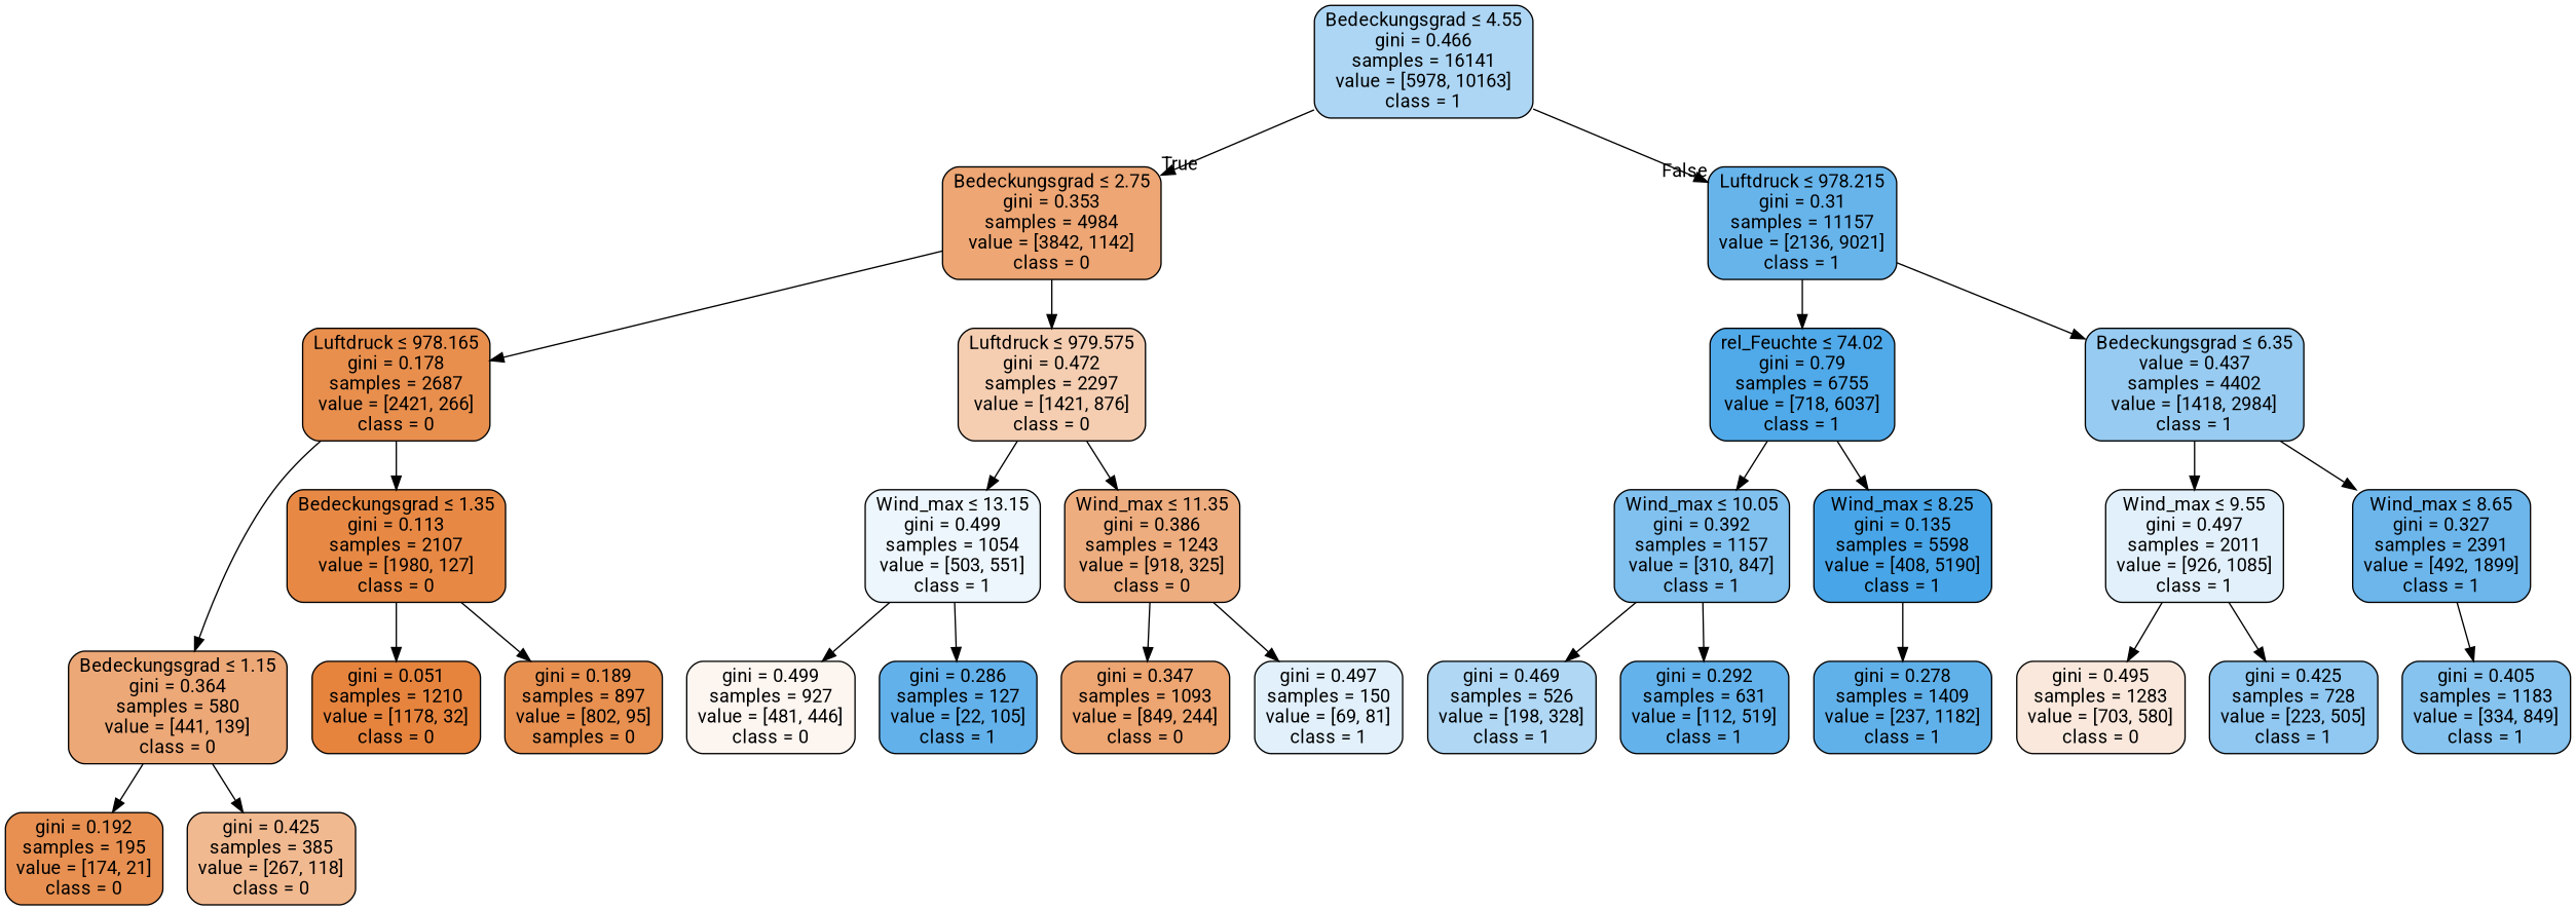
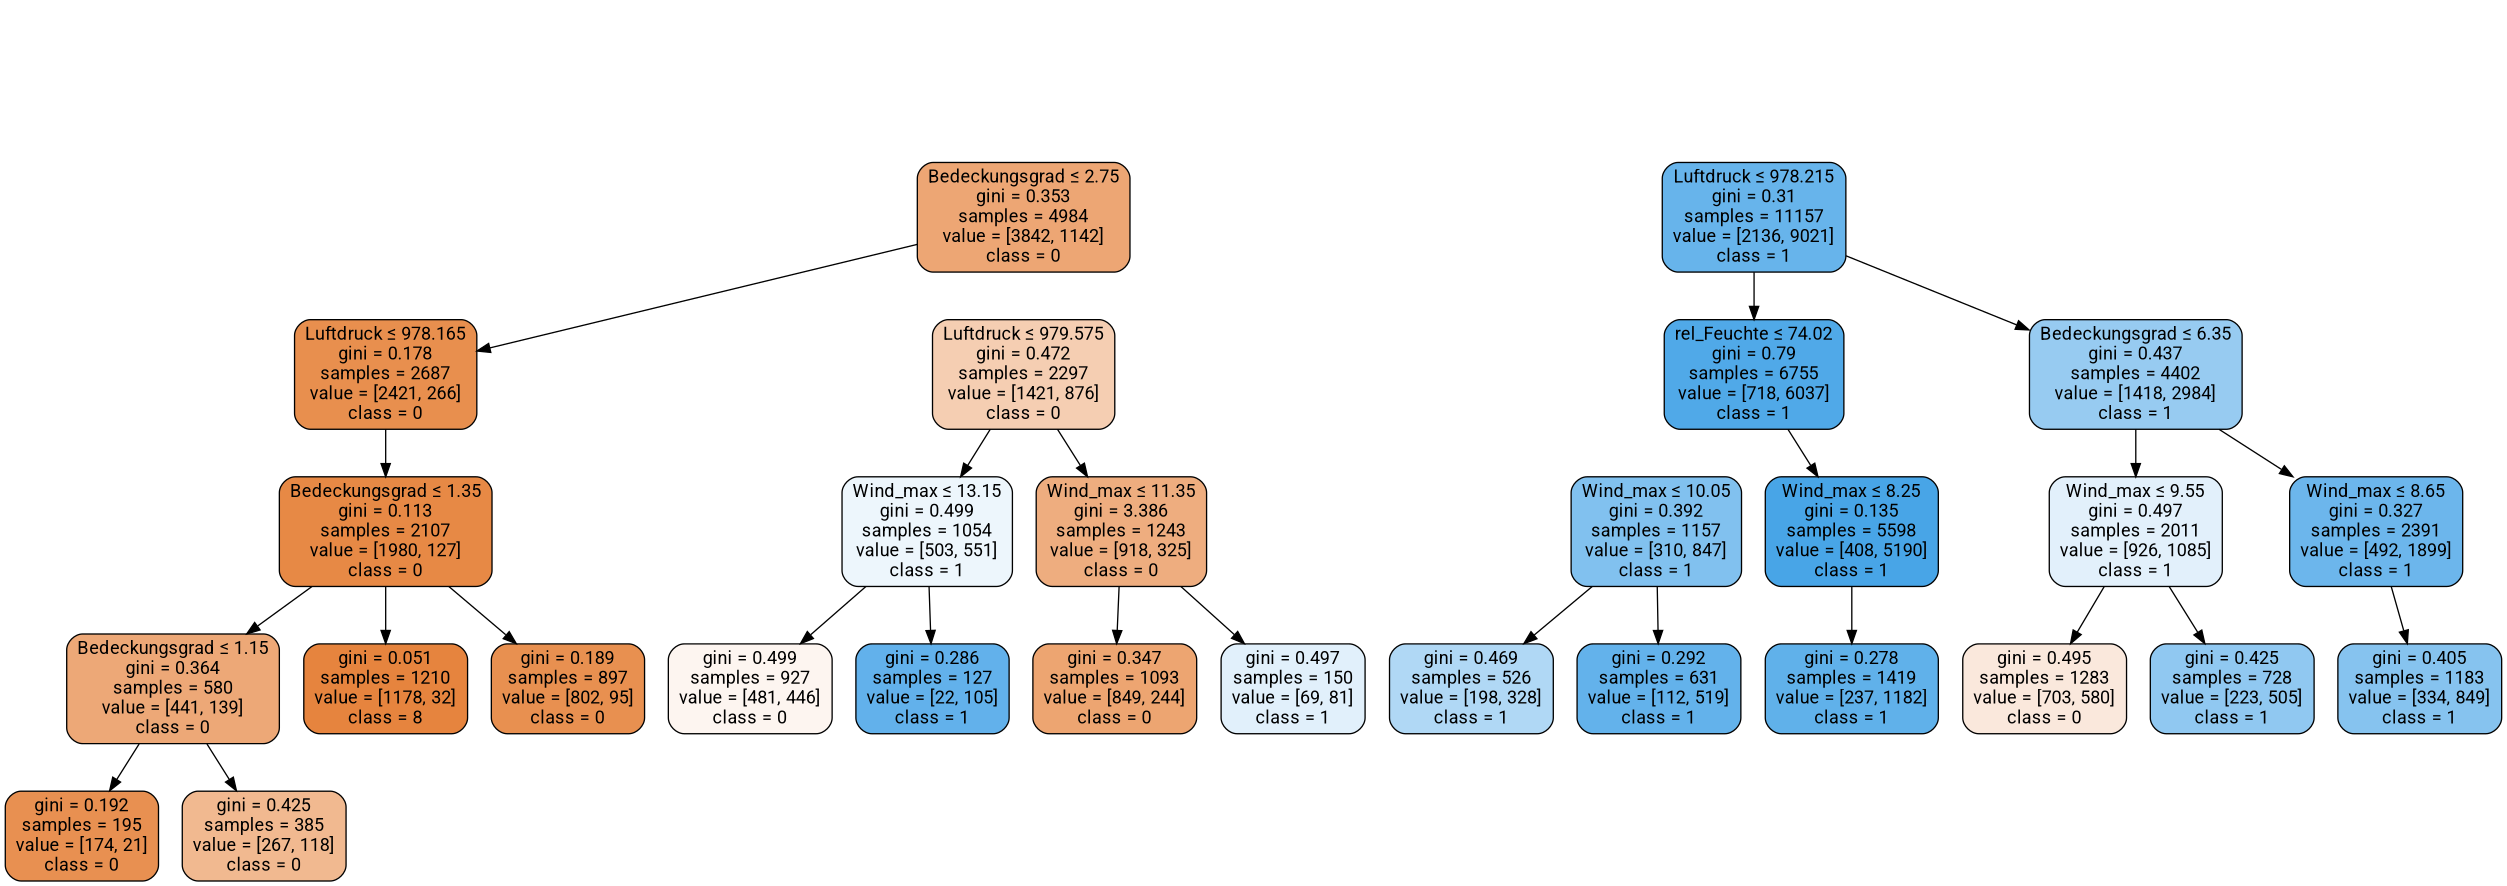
  digraph {
    fontname=Roboto
    node [color=black fontname=Roboto shape=box style="filled, rounded"]
    edge [fontname=Roboto]
-   n1 [fillcolor="#399de569" label=<Bedeckungsgrad &le; 4.55<br/>gini = 0.466<br/>samples = 16141<br/>value = [5978, 10163]<br/>class = 1>]
    n2 [fillcolor="#e58139b3" label=<Bedeckungsgrad &le; 2.75<br/>gini = 0.353<br/>samples = 4984<br/>value = [3842, 1142]<br/>class = 0>]
    n3 [fillcolor="#399de5c3" label=<Luftdruck &le; 978.215<br/>gini = 0.31<br/>samples = 11157<br/>value = [2136, 9021]<br/>class = 1>]
    n4 [fillcolor="#e58139e3" label=<Luftdruck &le; 978.165<br/>gini = 0.178<br/>samples = 2687<br/>value = [2421, 266]<br/>class = 0>]
    n5 [fillcolor="#e5813962" label=<Luftdruck &le; 979.575<br/>gini = 0.472<br/>samples = 2297<br/>value = [1421, 876]<br/>class = 0>]
    n6 [fillcolor="#399de5e1" label=<rel_Feuchte &le; 74.02<br/>gini = 0.79<br/>samples = 6755<br/>value = [718, 6037]<br/>class = 1>]
-   n7 [fillcolor="#399de586" label=<Bedeckungsgrad &le; 6.35<br/>value = 0.437<br/>samples = 4402<br/>value = [1418, 2984]<br/>class = 1>]
+   n7 [fillcolor="#399de586" label=<Bedeckungsgrad &le; 6.35<br/>gini = 0.437<br/>samples = 4402<br/>value = [1418, 2984]<br/>class = 1>]
    n8 [fillcolor="#e58139af" label=<Bedeckungsgrad &le; 1.15<br/>gini = 0.364<br/>samples = 580<br/>value = [441, 139]<br/>class = 0>]
    n9 [fillcolor="#e58139ef" label=<Bedeckungsgrad &le; 1.35<br/>gini = 0.113<br/>samples = 2107<br/>value = [1980, 127]<br/>class = 0>]
    n10 [fillcolor="#399de516" label=<Wind_max &le; 13.15<br/>gini = 0.499<br/>samples = 1054<br/>value = [503, 551]<br/>class = 1>]
-   n11 [fillcolor="#e58139a5" label=<Wind_max &le; 11.35<br/>gini = 0.386<br/>samples = 1243<br/>value = [918, 325]<br/>class = 0>]
+   n11 [fillcolor="#e58139a5" label=<Wind_max &le; 11.35<br/>gini = 3.386<br/>samples = 1243<br/>value = [918, 325]<br/>class = 0>]
    n12 [fillcolor="#e58139e0" label=<gini = 0.192<br/>samples = 195<br/>value = [174, 21]<br/>class = 0>]
    n13 [fillcolor="#e581398e" label=<gini = 0.425<br/>samples = 385<br/>value = [267, 118]<br/>class = 0>]
-   n14 [fillcolor="#e58139f8" label=<gini = 0.051<br/>samples = 1210<br/>value = [1178, 32]<br/>class = 0>]
-   n15 [fillcolor="#e58139e1" label=<gini = 0.189<br/>samples = 897<br/>value = [802, 95]<br/>samples = 0>]
+   n14 [fillcolor="#e58139f8" label=<gini = 0.051<br/>samples = 1210<br/>value = [1178, 32]<br/>class = 8>]
+   n15 [fillcolor="#e58139e1" label=<gini = 0.189<br/>samples = 897<br/>value = [802, 95]<br/>class = 0>]
    n16 [fillcolor="#e5813913" label=<gini = 0.499<br/>samples = 927<br/>value = [481, 446]<br/>class = 0>]
    n17 [fillcolor="#399de5ca" label=<gini = 0.286<br/>samples = 127<br/>value = [22, 105]<br/>class = 1>]
    n18 [fillcolor="#e58139b6" label=<gini = 0.347<br/>samples = 1093<br/>value = [849, 244]<br/>class = 0>]
    n19 [fillcolor="#399de526" label=<gini = 0.497<br/>samples = 150<br/>value = [69, 81]<br/>class = 1>]
    n20 [fillcolor="#399de5a2" label=<Wind_max &le; 10.05<br/>gini = 0.392<br/>samples = 1157<br/>value = [310, 847]<br/>class = 1>]
    n21 [fillcolor="#399de5eb" label=<Wind_max &le; 8.25<br/>gini = 0.135<br/>samples = 5598<br/>value = [408, 5190]<br/>class = 1>]
    n22 [fillcolor="#399de525" label=<Wind_max &le; 9.55<br/>gini = 0.497<br/>samples = 2011<br/>value = [926, 1085]<br/>class = 1>]
    n23 [fillcolor="#399de5bd" label=<Wind_max &le; 8.65<br/>gini = 0.327<br/>samples = 2391<br/>value = [492, 1899]<br/>class = 1>]
    n24 [fillcolor="#399de565" label=<gini = 0.469<br/>samples = 526<br/>value = [198, 328]<br/>class = 1>]
    n25 [fillcolor="#399de5c8" label=<gini = 0.292<br/>samples = 631<br/>value = [112, 519]<br/>class = 1>]
-   n26 [fillcolor="#399de5cc" label=<gini = 0.278<br/>samples = 1409<br/>value = [237, 1182]<br/>class = 1>]
+   n26 [fillcolor="#399de5cc" label=<gini = 0.278<br/>samples = 1419<br/>value = [237, 1182]<br/>class = 1>]
    n27 [fillcolor="#e581392d" label=<gini = 0.495<br/>samples = 1283<br/>value = [703, 580]<br/>class = 0>]
    n28 [fillcolor="#399de58e" label=<gini = 0.425<br/>samples = 728<br/>value = [223, 505]<br/>class = 1>]
    n29 [fillcolor="#399de59b" label=<gini = 0.405<br/>samples = 1183<br/>value = [334, 849]<br/>class = 1>]
-   n1 -> n2 [headlabel=True labelangle=45 labeldistance=2.5]
-   n1 -> n3 [headlabel=False labelangle=-45 labeldistance=2.5]
    n2 -> n4
-   n2 -> n5
    n3 -> n6
    n3 -> n7
-   n4 -> n8
+   n9 -> n8
    n4 -> n9
    n5 -> n10
    n5 -> n11
-   n6 -> n20
    n6 -> n21
    n7 -> n22
    n7 -> n23
    n8 -> n12
    n8 -> n13
    n9 -> n14
    n9 -> n15
    n10 -> n16
    n10 -> n17
    n11 -> n18
    n11 -> n19
    n20 -> n24
    n20 -> n25
    n21 -> n26
    n22 -> n27
    n22 -> n28
    n23 -> n29
  }
